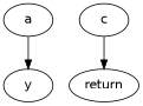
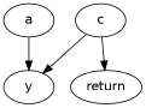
  digraph {
    fontname="DejaVu Sans"
    node [fontname="DejaVu Sans"]
    edge [fontname="DejaVu Sans"]
    a
    c
    return
    y
    subgraph sub_1 {
      rank=same
      a
      c
    }
    subgraph sub_2 {
      rank=same
      return
    }
    a -> y
    c -> return
+   c -> y
  }
